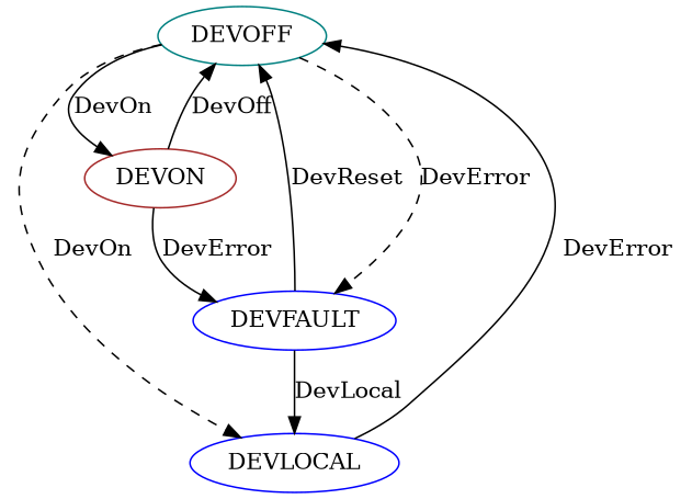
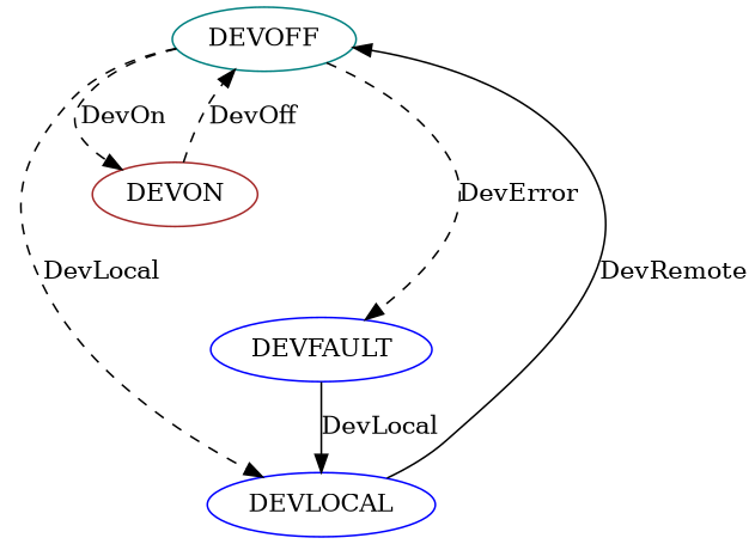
  digraph {
    node [color=blue]
    edge [style=solid]
    DEVOFF [color=teal]
    DEVLOCAL
    DEVON [color=brown]
    DEVFAULT
-   DEVOFF -> DEVLOCAL [label=DevOn style=dashed]
-   DEVOFF -> DEVON [label=DevOn]
+   DEVOFF -> DEVLOCAL [label=DevLocal style=dashed]
+   DEVOFF -> DEVON [label=DevOn style=dashed]
    DEVOFF -> DEVFAULT [label=DevError style=dashed]
-   DEVLOCAL -> DEVOFF [label=DevError]
-   DEVON -> DEVOFF [label=DevOff]
-   DEVON -> DEVFAULT [label=DevError]
-   DEVFAULT -> DEVOFF [label=DevReset]
+   DEVLOCAL -> DEVOFF [label=DevRemote]
+   DEVON -> DEVOFF [label=DevOff style=dashed]
    DEVFAULT -> DEVLOCAL [label=DevLocal]
  }
